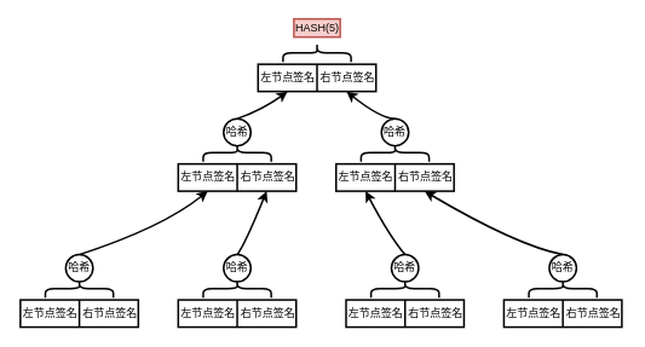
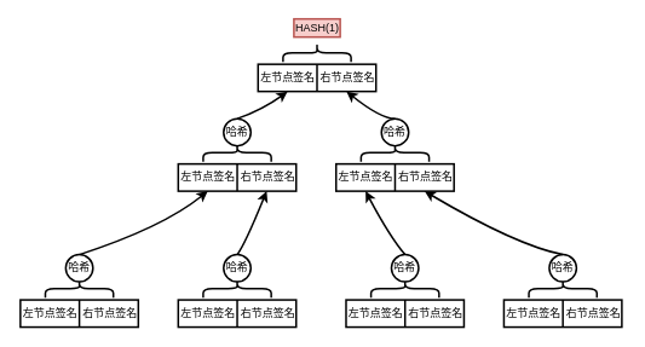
  <mxCell id="0" />
  <mxCell id="1" parent="0" />
  <mxCell id="2" value="" style="rounded=0;whiteSpace=wrap;html=1;strokeWidth=2;" vertex="1" parent="1"><mxGeometry x="284" y="70" width="130" height="30" as="geometry" /></mxCell>
  <mxCell id="3" value="" style="endArrow=none;html=1;entryX=0.5;entryY=0;entryDx=0;entryDy=0;strokeColor=#000000;strokeWidth=2;exitX=0.5;exitY=1;exitDx=0;exitDy=0;" edge="1" parent="1" source="2" target="2"><mxGeometry width="50" height="50" relative="1" as="geometry"><mxPoint x="379" y="100" as="sourcePoint" /><mxPoint x="424" y="400" as="targetPoint" /></mxGeometry></mxCell>
  <mxCell id="4" value="左节点签名" style="text;html=1;strokeColor=none;fillColor=none;align=center;verticalAlign=middle;whiteSpace=wrap;rounded=0;" vertex="1" parent="1"><mxGeometry x="282" y="75" width="70" height="20" as="geometry" /></mxCell>
  <mxCell id="5" value="右节点签名" style="text;html=1;strokeColor=none;fillColor=none;align=center;verticalAlign=middle;whiteSpace=wrap;rounded=0;" vertex="1" parent="1"><mxGeometry x="348" y="75" width="70" height="20" as="geometry" /></mxCell>
  <mxCell id="6" value="" style="rounded=0;whiteSpace=wrap;html=1;strokeWidth=2;" vertex="1" parent="1"><mxGeometry x="196" y="180" width="130" height="30" as="geometry" /></mxCell>
  <mxCell id="7" value="" style="endArrow=none;html=1;entryX=0.5;entryY=0;entryDx=0;entryDy=0;strokeColor=#000000;strokeWidth=2;exitX=0.5;exitY=1;exitDx=0;exitDy=0;" edge="1" parent="1" source="6" target="6"><mxGeometry width="50" height="50" relative="1" as="geometry"><mxPoint x="291" y="210" as="sourcePoint" /><mxPoint x="336" y="510" as="targetPoint" /></mxGeometry></mxCell>
  <mxCell id="8" value="左节点签名" style="text;html=1;strokeColor=none;fillColor=none;align=center;verticalAlign=middle;whiteSpace=wrap;rounded=0;" vertex="1" parent="1"><mxGeometry x="194" y="185" width="70" height="20" as="geometry" /></mxCell>
  <mxCell id="9" value="右节点签名" style="text;html=1;strokeColor=none;fillColor=none;align=center;verticalAlign=middle;whiteSpace=wrap;rounded=0;" vertex="1" parent="1"><mxGeometry x="260" y="185" width="70" height="20" as="geometry" /></mxCell>
  <mxCell id="10" value="" style="rounded=0;whiteSpace=wrap;html=1;strokeWidth=2;" vertex="1" parent="1"><mxGeometry x="370" y="180" width="130" height="30" as="geometry" /></mxCell>
  <mxCell id="11" value="" style="endArrow=none;html=1;entryX=0.5;entryY=0;entryDx=0;entryDy=0;strokeColor=#000000;strokeWidth=2;exitX=0.5;exitY=1;exitDx=0;exitDy=0;" edge="1" parent="1" source="10" target="10"><mxGeometry width="50" height="50" relative="1" as="geometry"><mxPoint x="465" y="210" as="sourcePoint" /><mxPoint x="510" y="510" as="targetPoint" /></mxGeometry></mxCell>
  <mxCell id="12" value="左节点签名" style="text;html=1;strokeColor=none;fillColor=none;align=center;verticalAlign=middle;whiteSpace=wrap;rounded=0;" vertex="1" parent="1"><mxGeometry x="368" y="185" width="70" height="20" as="geometry" /></mxCell>
  <mxCell id="13" value="右节点签名" style="text;html=1;strokeColor=none;fillColor=none;align=center;verticalAlign=middle;whiteSpace=wrap;rounded=0;" vertex="1" parent="1"><mxGeometry x="434" y="185" width="70" height="20" as="geometry" /></mxCell>
  <mxCell id="14" value="" style="shape=curlyBracket;whiteSpace=wrap;html=1;rounded=1;strokeWidth=2;rotation=90;" vertex="1" parent="1"><mxGeometry x="251" y="130" width="20" height="75" as="geometry" /></mxCell>
  <mxCell id="15" value="哈希" style="ellipse;whiteSpace=wrap;html=1;aspect=fixed;strokeWidth=2;" vertex="1" parent="1"><mxGeometry x="246" y="130" width="30" height="30" as="geometry" /></mxCell>
  <mxCell id="16" value="" style="curved=1;endArrow=classic;html=1;strokeColor=#000000;strokeWidth=2;exitX=0.5;exitY=0;exitDx=0;exitDy=0;entryX=0.25;entryY=1;entryDx=0;entryDy=0;" edge="1" parent="1" source="15" target="2"><mxGeometry width="50" height="50" relative="1" as="geometry"><mxPoint x="179" y="140" as="sourcePoint" /><mxPoint x="229" y="90" as="targetPoint" /><Array as="points"><mxPoint x="289" y="120" /></Array></mxGeometry></mxCell>
  <mxCell id="17" value="" style="shape=curlyBracket;whiteSpace=wrap;html=1;rounded=1;strokeWidth=2;rotation=90;" vertex="1" parent="1"><mxGeometry x="425" y="130" width="20" height="75" as="geometry" /></mxCell>
  <mxCell id="18" value="哈希" style="ellipse;whiteSpace=wrap;html=1;aspect=fixed;strokeWidth=2;" vertex="1" parent="1"><mxGeometry x="420" y="130" width="30" height="30" as="geometry" /></mxCell>
  <mxCell id="19" value="" style="curved=1;endArrow=classic;html=1;strokeColor=#000000;strokeWidth=2;entryX=0.75;entryY=1;entryDx=0;entryDy=0;exitX=0.5;exitY=0;exitDx=0;exitDy=0;" edge="1" parent="1" source="18" target="2"><mxGeometry width="50" height="50" relative="1" as="geometry"><mxPoint x="489" y="150" as="sourcePoint" /><mxPoint x="539" y="100" as="targetPoint" /><Array as="points"><mxPoint x="419" y="130" /></Array></mxGeometry></mxCell>
  <mxCell id="20" value="" style="rounded=0;whiteSpace=wrap;html=1;strokeWidth=2;" vertex="1" parent="1"><mxGeometry x="22" y="330" width="130" height="30" as="geometry" /></mxCell>
  <mxCell id="21" value="" style="endArrow=none;html=1;entryX=0.5;entryY=0;entryDx=0;entryDy=0;strokeColor=#000000;strokeWidth=2;exitX=0.5;exitY=1;exitDx=0;exitDy=0;" edge="1" parent="1" source="20" target="20"><mxGeometry width="50" height="50" relative="1" as="geometry"><mxPoint x="117" y="360" as="sourcePoint" /><mxPoint x="162" y="660" as="targetPoint" /></mxGeometry></mxCell>
  <mxCell id="22" value="左节点签名" style="text;html=1;strokeColor=none;fillColor=none;align=center;verticalAlign=middle;whiteSpace=wrap;rounded=0;" vertex="1" parent="1"><mxGeometry x="20" y="335" width="70" height="20" as="geometry" /></mxCell>
  <mxCell id="23" value="右节点签名" style="text;html=1;strokeColor=none;fillColor=none;align=center;verticalAlign=middle;whiteSpace=wrap;rounded=0;" vertex="1" parent="1"><mxGeometry x="86" y="335" width="70" height="20" as="geometry" /></mxCell>
  <mxCell id="24" value="" style="rounded=0;whiteSpace=wrap;html=1;strokeWidth=2;" vertex="1" parent="1"><mxGeometry x="196" y="330" width="130" height="30" as="geometry" /></mxCell>
  <mxCell id="25" value="" style="endArrow=none;html=1;entryX=0.5;entryY=0;entryDx=0;entryDy=0;strokeColor=#000000;strokeWidth=2;exitX=0.5;exitY=1;exitDx=0;exitDy=0;" edge="1" parent="1" source="24" target="24"><mxGeometry width="50" height="50" relative="1" as="geometry"><mxPoint x="291" y="360" as="sourcePoint" /><mxPoint x="336" y="660" as="targetPoint" /></mxGeometry></mxCell>
  <mxCell id="26" value="左节点签名" style="text;html=1;strokeColor=none;fillColor=none;align=center;verticalAlign=middle;whiteSpace=wrap;rounded=0;" vertex="1" parent="1"><mxGeometry x="194" y="335" width="70" height="20" as="geometry" /></mxCell>
  <mxCell id="27" value="右节点签名" style="text;html=1;strokeColor=none;fillColor=none;align=center;verticalAlign=middle;whiteSpace=wrap;rounded=0;" vertex="1" parent="1"><mxGeometry x="260" y="335" width="70" height="20" as="geometry" /></mxCell>
  <mxCell id="28" value="" style="shape=curlyBracket;whiteSpace=wrap;html=1;rounded=1;strokeWidth=2;rotation=90;" vertex="1" parent="1"><mxGeometry x="77" y="280" width="20" height="75" as="geometry" /></mxCell>
  <mxCell id="29" value="哈希" style="ellipse;whiteSpace=wrap;html=1;aspect=fixed;strokeWidth=2;" vertex="1" parent="1"><mxGeometry x="72" y="280" width="30" height="30" as="geometry" /></mxCell>
  <mxCell id="30" value="" style="curved=1;endArrow=classic;html=1;strokeColor=#000000;strokeWidth=2;exitX=0.5;exitY=0;exitDx=0;exitDy=0;entryX=0.25;entryY=1;entryDx=0;entryDy=0;" edge="1" parent="1" source="29" target="6"><mxGeometry width="50" height="50" relative="1" as="geometry"><mxPoint x="5" y="290" as="sourcePoint" /><mxPoint x="142.5" y="250" as="targetPoint" /><Array as="points"><mxPoint x="179" y="250" /></Array></mxGeometry></mxCell>
  <mxCell id="31" value="" style="shape=curlyBracket;whiteSpace=wrap;html=1;rounded=1;strokeWidth=2;rotation=90;" vertex="1" parent="1"><mxGeometry x="251" y="280" width="20" height="75" as="geometry" /></mxCell>
  <mxCell id="32" value="哈希" style="ellipse;whiteSpace=wrap;html=1;aspect=fixed;strokeWidth=2;" vertex="1" parent="1"><mxGeometry x="246" y="280" width="30" height="30" as="geometry" /></mxCell>
  <mxCell id="33" value="" style="curved=1;endArrow=classic;html=1;strokeColor=#000000;strokeWidth=2;entryX=0.75;entryY=1;entryDx=0;entryDy=0;exitX=0.5;exitY=0;exitDx=0;exitDy=0;" edge="1" parent="1" source="32" target="6"><mxGeometry width="50" height="50" relative="1" as="geometry"><mxPoint x="315" y="300" as="sourcePoint" /><mxPoint x="207.5" y="250" as="targetPoint" /><Array as="points"><mxPoint x="269" y="270" /></Array></mxGeometry></mxCell>
  <mxCell id="34" value="" style="rounded=0;whiteSpace=wrap;html=1;strokeWidth=2;" vertex="1" parent="1"><mxGeometry x="381" y="330" width="130" height="30" as="geometry" /></mxCell>
  <mxCell id="35" value="" style="endArrow=none;html=1;entryX=0.5;entryY=0;entryDx=0;entryDy=0;strokeColor=#000000;strokeWidth=2;exitX=0.5;exitY=1;exitDx=0;exitDy=0;" edge="1" parent="1" source="34" target="34"><mxGeometry width="50" height="50" relative="1" as="geometry"><mxPoint x="476" y="360" as="sourcePoint" /><mxPoint x="521" y="660" as="targetPoint" /></mxGeometry></mxCell>
  <mxCell id="36" value="左节点签名" style="text;html=1;strokeColor=none;fillColor=none;align=center;verticalAlign=middle;whiteSpace=wrap;rounded=0;" vertex="1" parent="1"><mxGeometry x="379" y="335" width="70" height="20" as="geometry" /></mxCell>
  <mxCell id="37" value="右节点签名" style="text;html=1;strokeColor=none;fillColor=none;align=center;verticalAlign=middle;whiteSpace=wrap;rounded=0;" vertex="1" parent="1"><mxGeometry x="445" y="335" width="70" height="20" as="geometry" /></mxCell>
  <mxCell id="38" value="" style="rounded=0;whiteSpace=wrap;html=1;strokeWidth=2;" vertex="1" parent="1"><mxGeometry x="555" y="330" width="130" height="30" as="geometry" /></mxCell>
  <mxCell id="39" value="" style="endArrow=none;html=1;entryX=0.5;entryY=0;entryDx=0;entryDy=0;strokeColor=#000000;strokeWidth=2;exitX=0.5;exitY=1;exitDx=0;exitDy=0;" edge="1" parent="1" source="38" target="38"><mxGeometry width="50" height="50" relative="1" as="geometry"><mxPoint x="650" y="360" as="sourcePoint" /><mxPoint x="695" y="660" as="targetPoint" /></mxGeometry></mxCell>
  <mxCell id="40" value="左节点签名" style="text;html=1;strokeColor=none;fillColor=none;align=center;verticalAlign=middle;whiteSpace=wrap;rounded=0;" vertex="1" parent="1"><mxGeometry x="553" y="335" width="70" height="20" as="geometry" /></mxCell>
  <mxCell id="41" value="右节点签名" style="text;html=1;strokeColor=none;fillColor=none;align=center;verticalAlign=middle;whiteSpace=wrap;rounded=0;" vertex="1" parent="1"><mxGeometry x="619" y="335" width="70" height="20" as="geometry" /></mxCell>
  <mxCell id="42" value="" style="shape=curlyBracket;whiteSpace=wrap;html=1;rounded=1;strokeWidth=2;rotation=90;" vertex="1" parent="1"><mxGeometry x="436" y="280" width="20" height="75" as="geometry" /></mxCell>
  <mxCell id="43" value="哈希" style="ellipse;whiteSpace=wrap;html=1;aspect=fixed;strokeWidth=2;" vertex="1" parent="1"><mxGeometry x="431" y="280" width="30" height="30" as="geometry" /></mxCell>
  <mxCell id="44" value="" style="curved=1;endArrow=classic;html=1;strokeColor=#000000;strokeWidth=2;exitX=0.5;exitY=0;exitDx=0;exitDy=0;entryX=0.25;entryY=1;entryDx=0;entryDy=0;" edge="1" parent="1" source="43" target="10"><mxGeometry width="50" height="50" relative="1" as="geometry"><mxPoint x="364" y="290" as="sourcePoint" /><mxPoint x="587.5" y="210" as="targetPoint" /><Array as="points"><mxPoint x="429" y="260" /></Array></mxGeometry></mxCell>
  <mxCell id="45" value="" style="shape=curlyBracket;whiteSpace=wrap;html=1;rounded=1;strokeWidth=2;rotation=90;" vertex="1" parent="1"><mxGeometry x="610" y="280" width="20" height="75" as="geometry" /></mxCell>
  <mxCell id="46" value="哈希" style="ellipse;whiteSpace=wrap;html=1;aspect=fixed;strokeWidth=2;" vertex="1" parent="1"><mxGeometry x="605" y="280" width="30" height="30" as="geometry" /></mxCell>
  <mxCell id="47" value="" style="curved=1;endArrow=classic;html=1;strokeColor=#000000;strokeWidth=2;entryX=0.75;entryY=1;entryDx=0;entryDy=0;exitX=0.5;exitY=0;exitDx=0;exitDy=0;" edge="1" parent="1" source="46" target="10"><mxGeometry width="50" height="50" relative="1" as="geometry"><mxPoint x="674" y="300" as="sourcePoint" /><mxPoint x="647.69" y="210.87" as="targetPoint" /><Array as="points"><mxPoint x="569" y="270" /></Array></mxGeometry></mxCell>
  <mxCell id="48" value="" style="shape=curlyBracket;whiteSpace=wrap;html=1;rounded=1;strokeWidth=2;rotation=90;" vertex="1" parent="1"><mxGeometry x="339" y="20" width="20" height="75" as="geometry" /></mxCell>
- <mxCell id="49" value="HASH(5)" style="rounded=0;whiteSpace=wrap;html=1;strokeWidth=2;fillColor=#f8cecc;strokeColor=#b85450;" vertex="1" parent="1"><mxGeometry x="323.5" y="20" width="51" height="20" as="geometry" /></mxCell>
+ <mxCell id="49" value="HASH(1)" style="rounded=0;whiteSpace=wrap;html=1;strokeWidth=2;fillColor=#f8cecc;strokeColor=#b85450;" vertex="1" parent="1"><mxGeometry x="323.5" y="20" width="51" height="20" as="geometry" /></mxCell>
